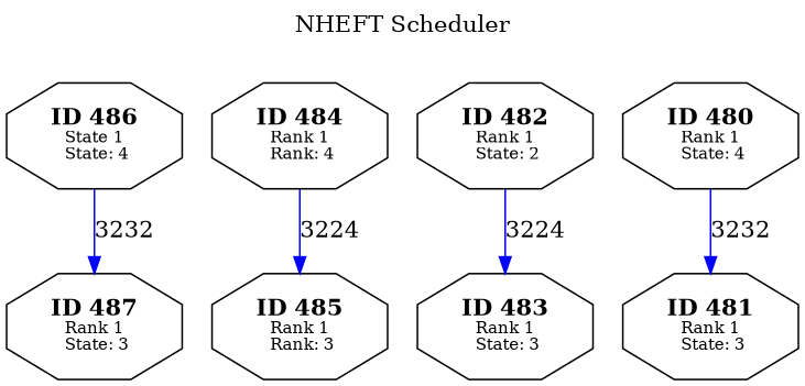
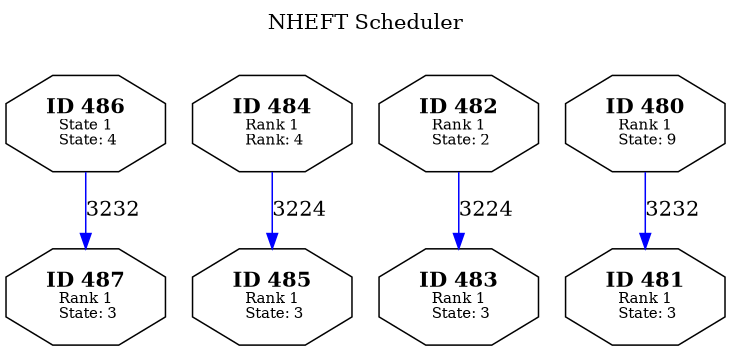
  digraph {
    label="NHEFT Scheduler"
    labelloc=t
    node [shape=octagon]
    edge [color=blue]
    n1 [label=<<B>ID 487</B><BR /><FONT POINT-SIZE="10">Rank 1<BR /> State: 3</FONT>>]
    n2 [label=<<B>ID 486</B><BR /><FONT POINT-SIZE="10">State 1<BR /> State: 4</FONT>>]
-   n3 [label=<<B>ID 485</B><BR /><FONT POINT-SIZE="10">Rank 1<BR /> Rank: 3</FONT>>]
+   n3 [label=<<B>ID 485</B><BR /><FONT POINT-SIZE="10">Rank 1<BR /> State: 3</FONT>>]
    n4 [label=<<B>ID 484</B><BR /><FONT POINT-SIZE="10">Rank 1<BR /> Rank: 4</FONT>>]
    n5 [label=<<B>ID 483</B><BR /><FONT POINT-SIZE="10">Rank 1<BR /> State: 3</FONT>>]
    n6 [label=<<B>ID 482</B><BR /><FONT POINT-SIZE="10">Rank 1<BR /> State: 2</FONT>>]
    n7 [label=<<B>ID 481</B><BR /><FONT POINT-SIZE="10">Rank 1<BR /> State: 3</FONT>>]
-   n8 [label=<<B>ID 480</B><BR /><FONT POINT-SIZE="10">Rank 1<BR /> State: 4</FONT>>]
+   n8 [label=<<B>ID 480</B><BR /><FONT POINT-SIZE="10">Rank 1<BR /> State: 9</FONT>>]
    n2 -> n1 [label=<3232>]
    n4 -> n3 [label=<3224>]
    n6 -> n5 [label=<3224>]
    n8 -> n7 [label=<3232>]
  }
